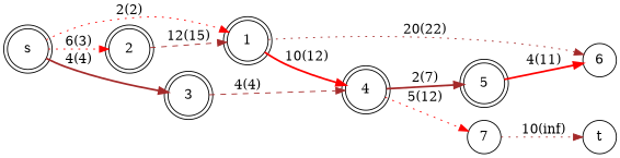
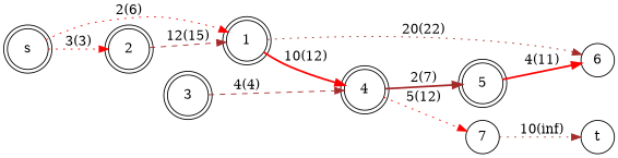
  digraph {
    rankdir=LR
    node [shape=doublecircle]
    edge [color=brown style=dotted]
    s
    1
    2
    3
    4
    6 [shape=circle]
    5
    7 [shape=circle]
    t [shape=circle]
-   s -> 1 [color=red label="2(2)"]
-   s -> 2 [color=red label="6(3)"]
-   s -> 3 [label="4(4)" style=bold]
+   s -> 1 [color=red label="2(6)"]
+   s -> 2 [color=red label="3(3)"]
    1 -> 4 [color=red label="10(12)" style=bold]
    1 -> 6 [label="20(22)"]
    2 -> 1 [label="12(15)" style=dashed]
    3 -> 4 [label="4(4)" style=dashed]
    4 -> 5 [label="2(7)" style=bold]
    4 -> 7 [color=red label="5(12)"]
    5 -> 6 [color=red label="4(11)" style=bold]
    7 -> t [label="10(inf)"]
  }
